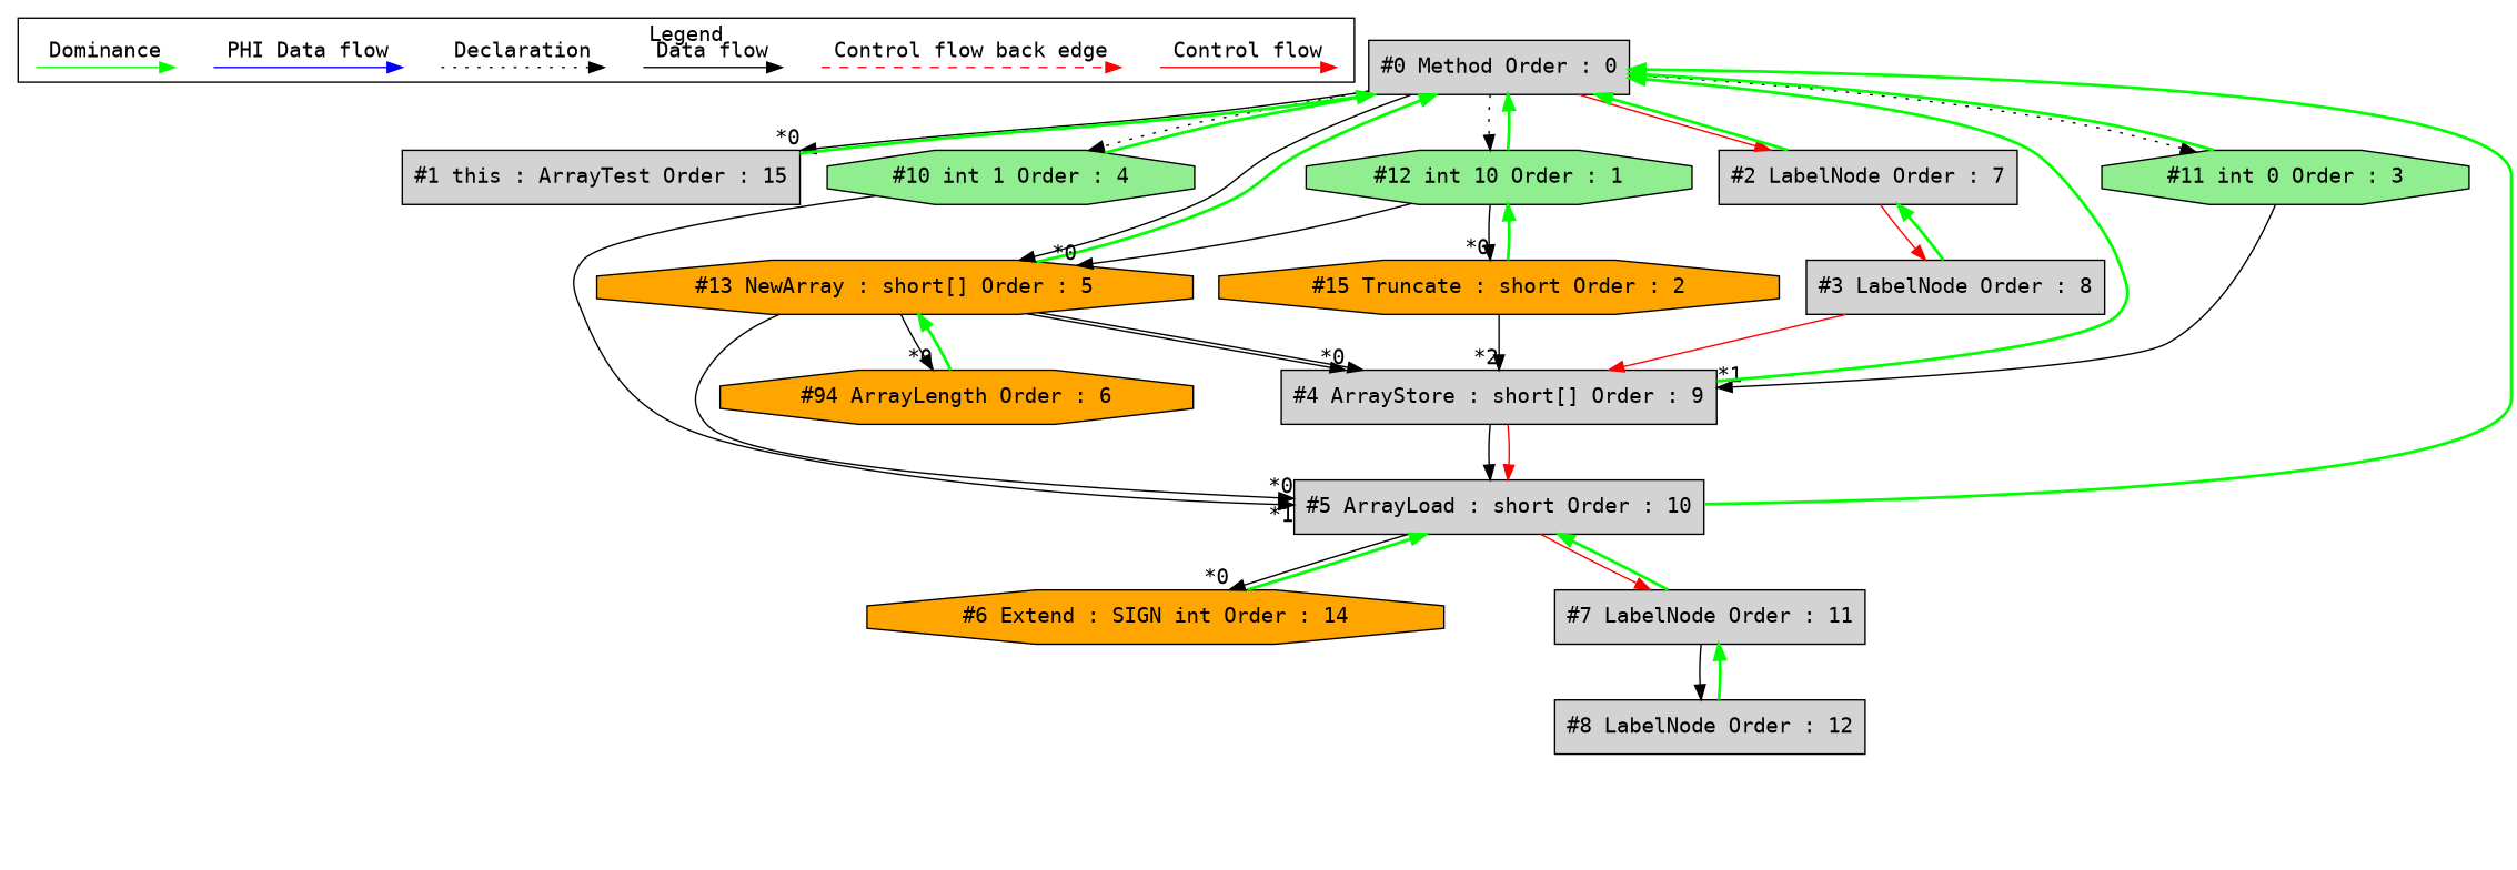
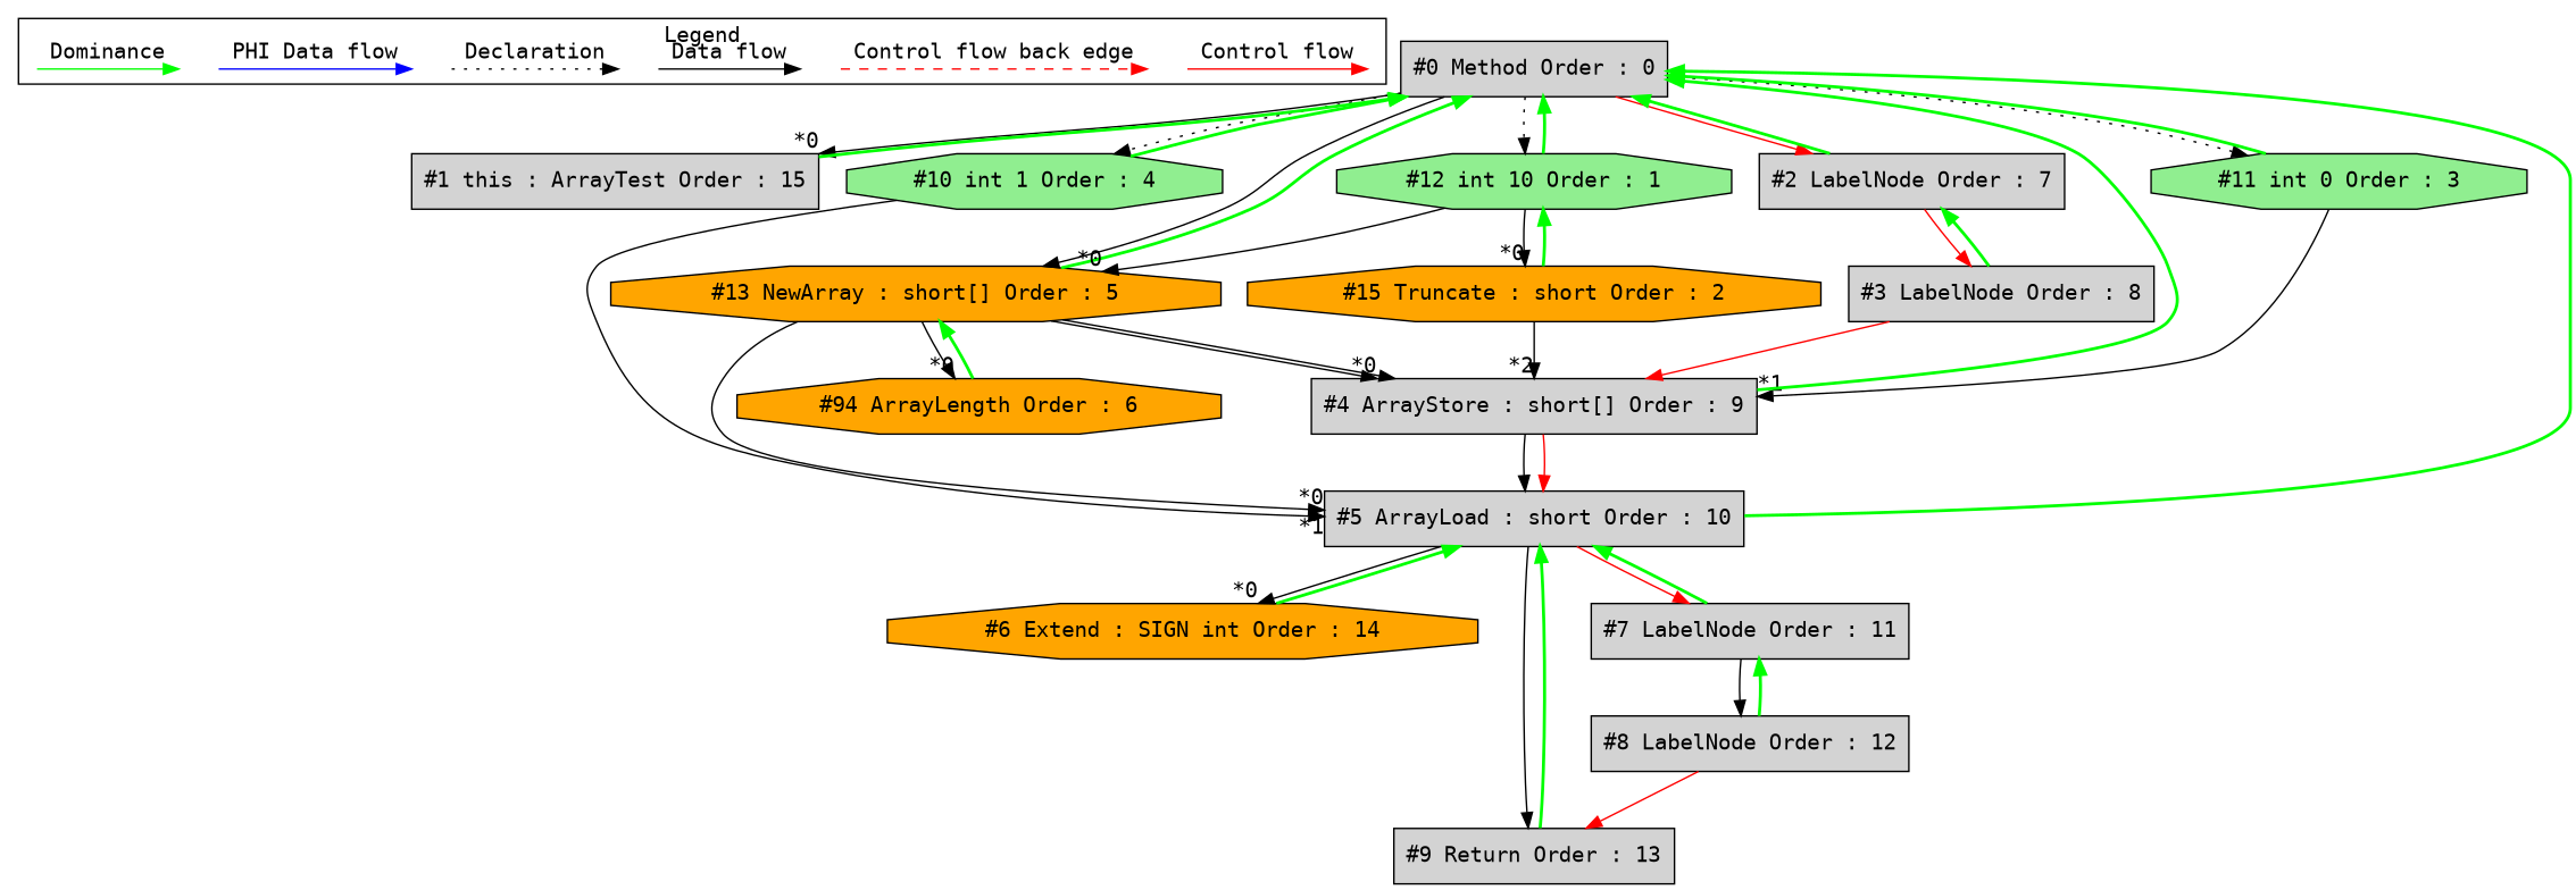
  digraph {
    fontname="DejaVu Sans Mono"
    ordering=in
    node [fontname="DejaVu Sans Mono" shape=point style=filled]
    edge [fontname="DejaVu Sans Mono"]
    c0 [style=invis]
    c1 [style=invis]
    c2 [style=invis]
    c3 [style=invis]
    d0 [style=invis]
    d1 [style=invis]
    d2 [style=invis]
    d3 [style=invis]
    d4 [style=invis]
    d5 [style=invis]
    d6 [style=invis]
    d7 [style=invis]
    n13 [fillcolor=lightgrey label="#0 Method Order : 0" shape=box]
    n14 [fillcolor=lightgrey label="#1 this : ArrayTest Order : 15" shape=box]
    n15 [fillcolor=lightgrey label="#2 LabelNode Order : 7" shape=box]
    n16 [fillcolor=orange label="#13 NewArray : short[] Order : 5" shape=octagon]
    n17 [fillcolor=lightgreen label="#11 int 0 Order : 3" shape=octagon]
    n18 [fillcolor=lightgreen label="#10 int 1 Order : 4" shape=octagon]
    n19 [fillcolor=lightgreen label="#12 int 10 Order : 1" shape=octagon]
    n20 [fillcolor=lightgrey label="#3 LabelNode Order : 8" shape=box]
    n21 [fillcolor=lightgrey label="#4 ArrayStore : short[] Order : 9" shape=box]
    n22 [fillcolor=lightgrey label="#5 ArrayLoad : short Order : 10" shape=box]
    n23 [fillcolor=orange label="#94 ArrayLength Order : 6" shape=octagon]
    n24 [fillcolor=orange label="#15 Truncate : short Order : 2" shape=octagon]
    n25 [fillcolor=orange label="#6 Extend : SIGN int Order : 14" shape=octagon]
    n26 [fillcolor=lightgrey label="#7 LabelNode Order : 11" shape=box]
+   n27 [fillcolor=lightgrey label="#9 Return Order : 13" shape=box]
    n28 [fillcolor=lightgrey label="#8 LabelNode Order : 12" shape=box]
    subgraph cluster_1 {
      label=Legend
      subgraph sub_2 {
        label=Legend
        rank=same
        c0
        c1
        c2
        c3
        d0
        d1
        d2
        d3
        d4
        d5
        d6
        d7
      }
    }
    c0 -> c1 [color=red label="Control flow" style=solid]
    c2 -> c3 [color=red label="Control flow back edge" style=dashed]
    d0 -> d1 [label="Data flow"]
    d2 -> d3 [label=Declaration style=dotted]
    d4 -> d5 [color=blue label="PHI Data flow"]
    d6 -> d7 [color=green label=Dominance]
    n13 -> n14 [headlabel="*0" labeldistance=2]
    n13 -> n15 [color=red fontcolor=red labeldistance=2]
    n13 -> n16
    n13 -> n17 [style=dotted]
    n13 -> n18 [style=dotted]
    n13 -> n19 [style=dotted]
    n14 -> n13 [color=green dir=forward penwidth=2]
    n15 -> n13 [color=green dir=forward penwidth=2]
    n15 -> n20 [color=red fontcolor=red labeldistance=2]
    n16 -> n13 [color=green dir=forward penwidth=2]
    n16 -> n21 [headlabel="*0" labeldistance=2]
    n16 -> n21
    n16 -> n22 [headlabel="*0" labeldistance=2]
    n16 -> n23 [headlabel="*0" labeldistance=2]
    n17 -> n13 [color=green dir=forward penwidth=2]
    n17 -> n21 [headlabel="*1" labeldistance=2]
    n18 -> n13 [color=green dir=forward penwidth=2]
    n18 -> n22 [headlabel="*1" labeldistance=2]
    n19 -> n13 [color=green dir=forward penwidth=2]
    n19 -> n16 [headlabel="*0" labeldistance=2]
    n19 -> n24 [headlabel="*0" labeldistance=2]
    n20 -> n15 [color=green dir=forward penwidth=2]
    n20 -> n21 [color=red fontcolor=red labeldistance=2]
    n21 -> n13 [color=green dir=forward penwidth=2]
    n21 -> n22
    n21 -> n22 [color=red fontcolor=red labeldistance=2]
    n22 -> n13 [color=green dir=forward penwidth=2]
    n22 -> n25 [headlabel="*0" labeldistance=2]
    n22 -> n26 [color=red fontcolor=red labeldistance=2]
+   n22 -> n27
    n23 -> n16 [color=green dir=forward penwidth=2]
    n24 -> n19 [color=green dir=forward penwidth=2]
    n24 -> n21 [headlabel="*2" labeldistance=2]
    n25 -> n22 [color=green dir=forward penwidth=2]
    n26 -> n22 [color=green dir=forward penwidth=2]
    n26 -> n28 [color=black fontcolor=red labeldistance=2]
+   n27 -> n22 [color=green dir=forward penwidth=2]
    n28 -> n26 [color=green dir=forward penwidth=2]
+   n28 -> n27 [color=red fontcolor=red labeldistance=2]
  }
